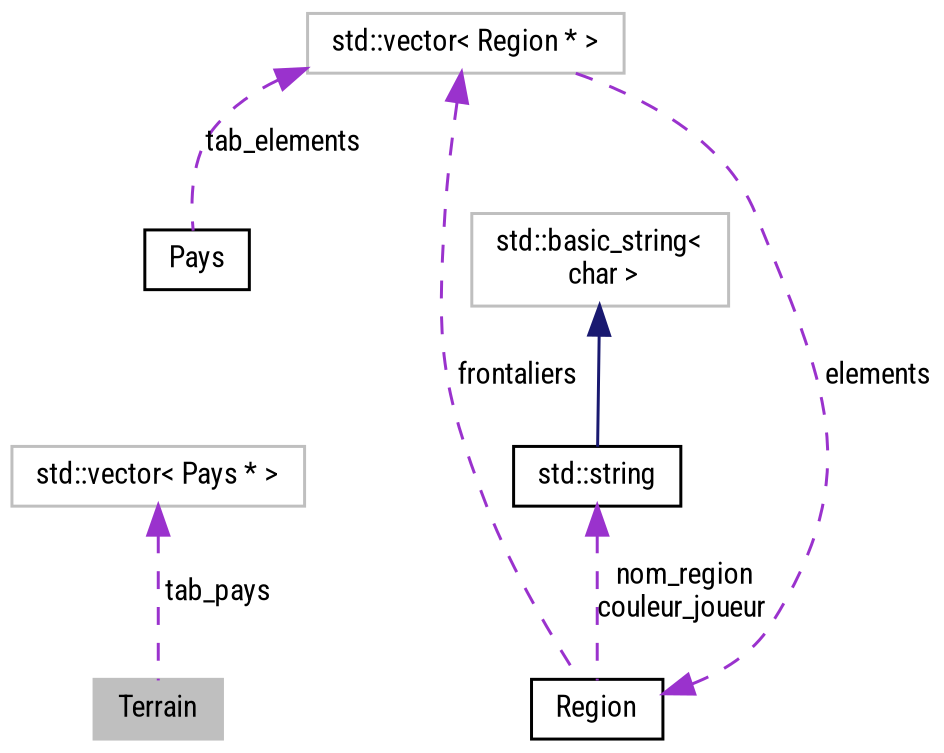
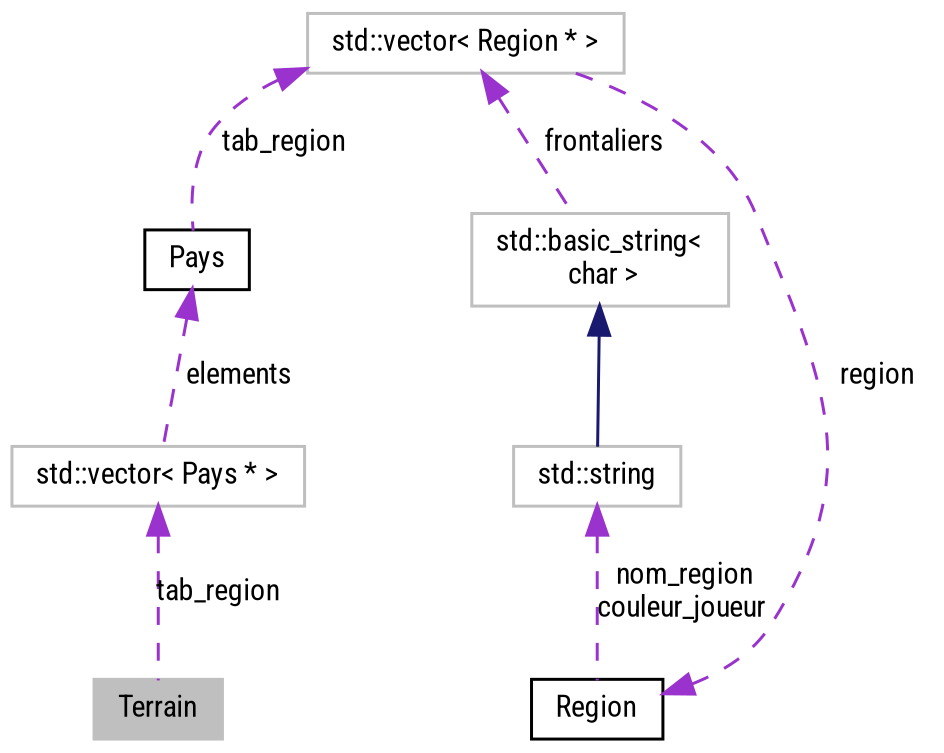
  digraph {
    fontname="Roboto Condensed"
    node [color=grey75 fillcolor=white fontname="Roboto Condensed" fontsize=10 shape=record style=filled]
    edge [color=darkorchid3 dir=back fontname="Roboto Condensed" fontsize=10 labelfontname=Helvetica labelfontsize=10 style=dashed]
    n1 [fillcolor=grey75 fontcolor=black height=0.2 label=Terrain width=0.4]
    n2 [height=0.2 label="std::vector\< Pays * \>" width=0.4]
    n3 [color=black height=0.2 label=Pays width=0.4]
    n4 [height=0.2 label="std::vector\< Region * \>" width=0.4]
    n5 [color=black height=0.2 label=Region width=0.4]
-   n6 [color=black height=0.2 label="std::string" width=0.4]
+   n6 [height=0.2 label="std::string" width=0.4]
    n7 [height=0.2 label="std::basic_string\<\l char \>" width=0.4]
-   n2 -> n1 [label=" tab_pays"]
-   n4 -> n3 [label=" tab_elements"]
-   n4 -> n5 [label=" frontaliers"]
-   n5 -> n4 [label=" elements"]
+   n2 -> n1 [label=" tab_region"]
+   n3 -> n2 [label=" elements"]
+   n4 -> n3 [label=" tab_region"]
+   n4 -> n7 [label=" frontaliers"]
+   n5 -> n4 [label=" region"]
    n6 -> n5 [label=" nom_region\ncouleur_joueur"]
    n7 -> n6 [color=midnightblue style=solid]
  }
